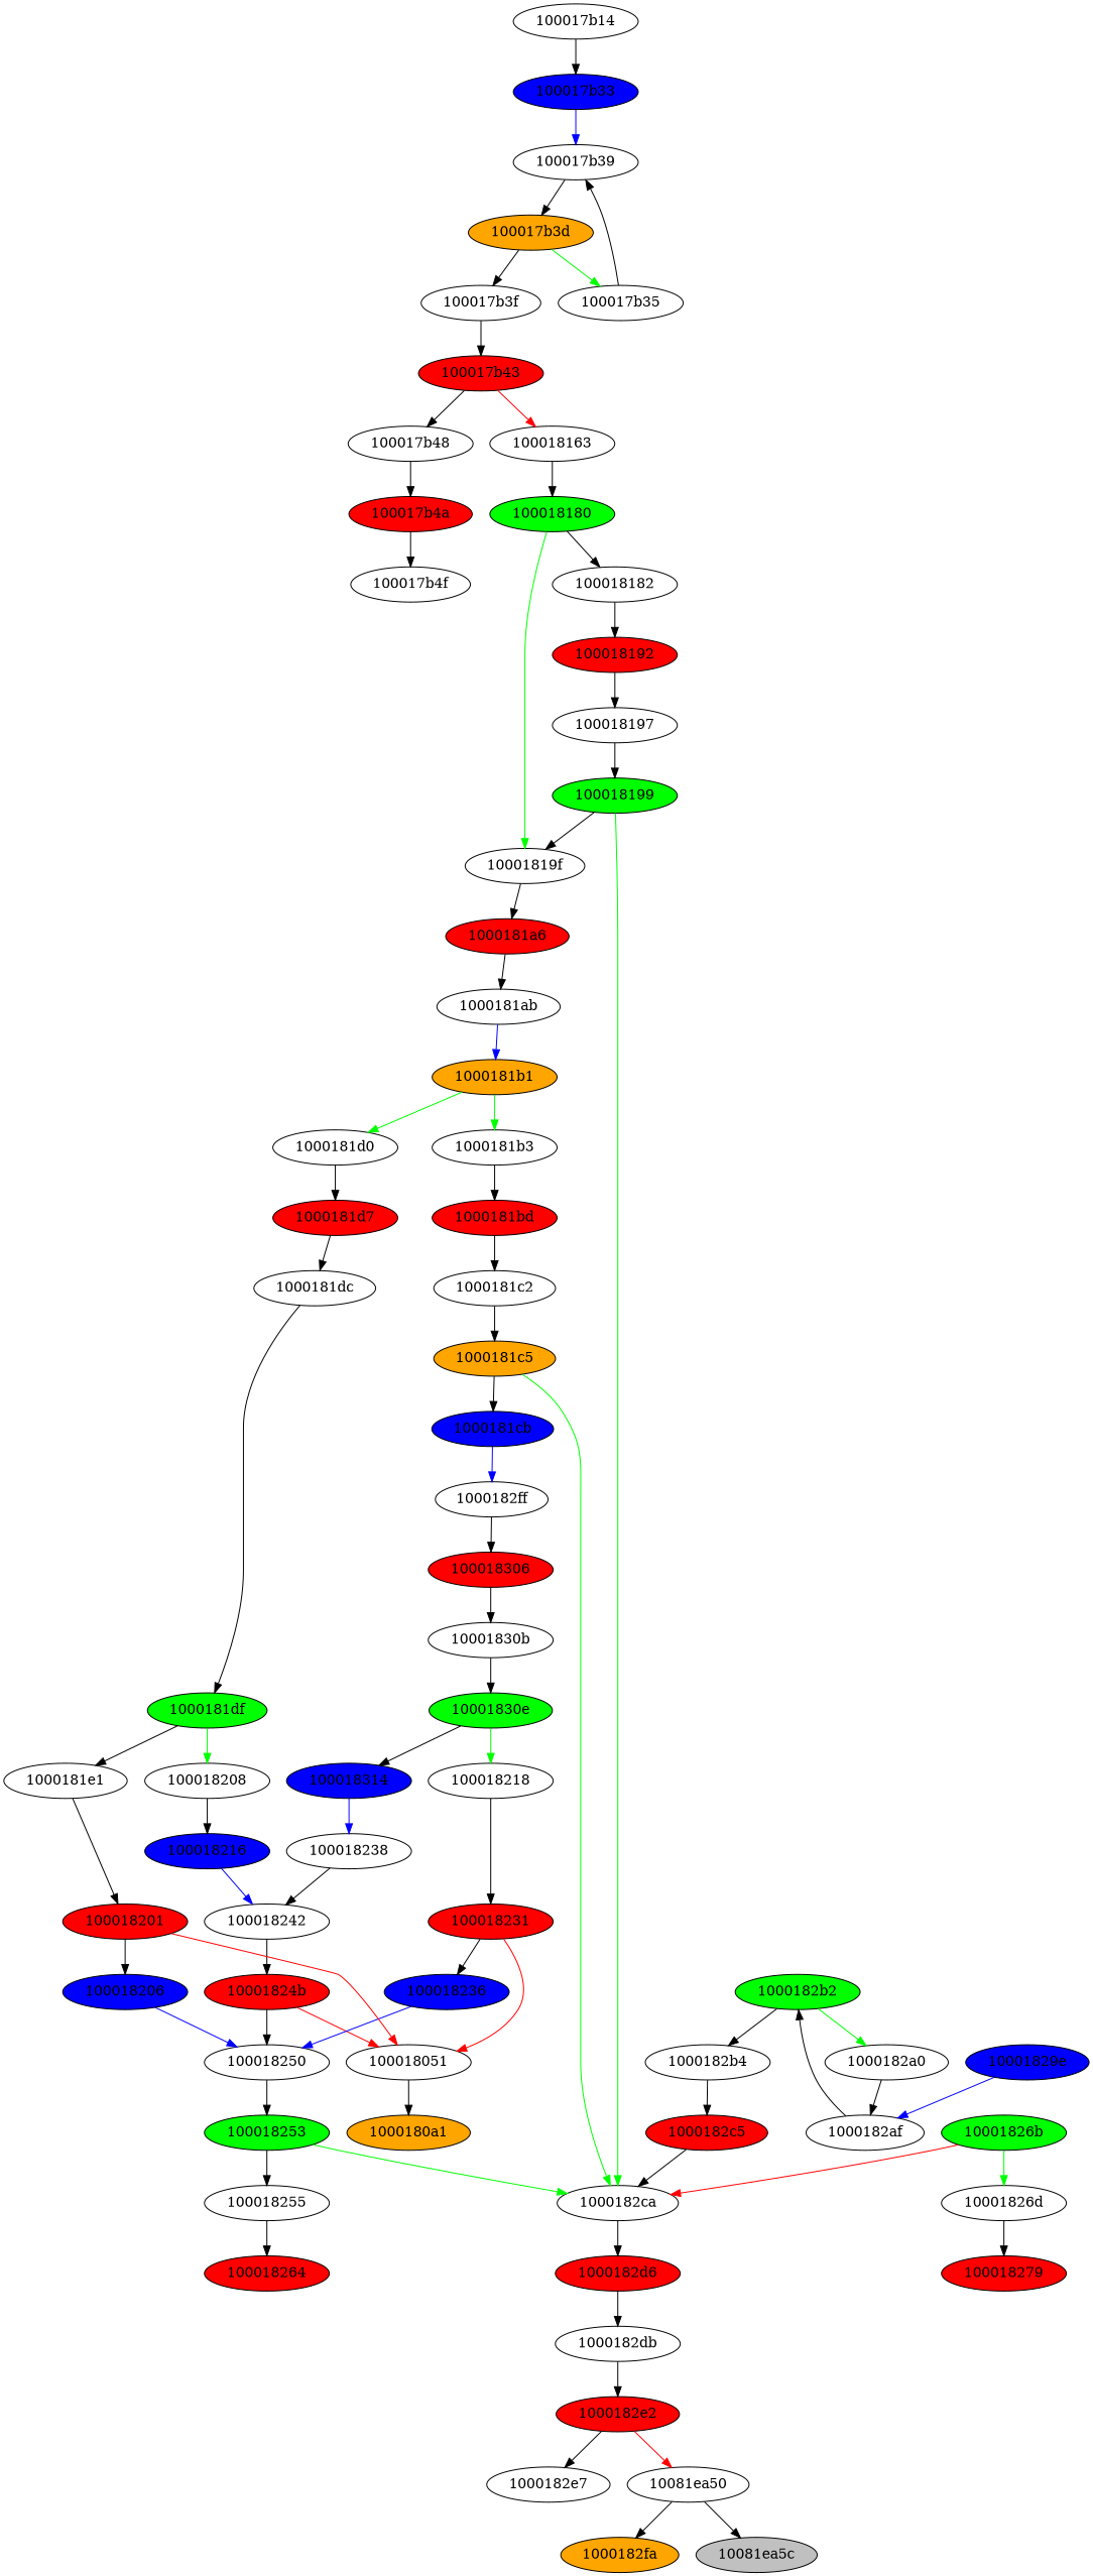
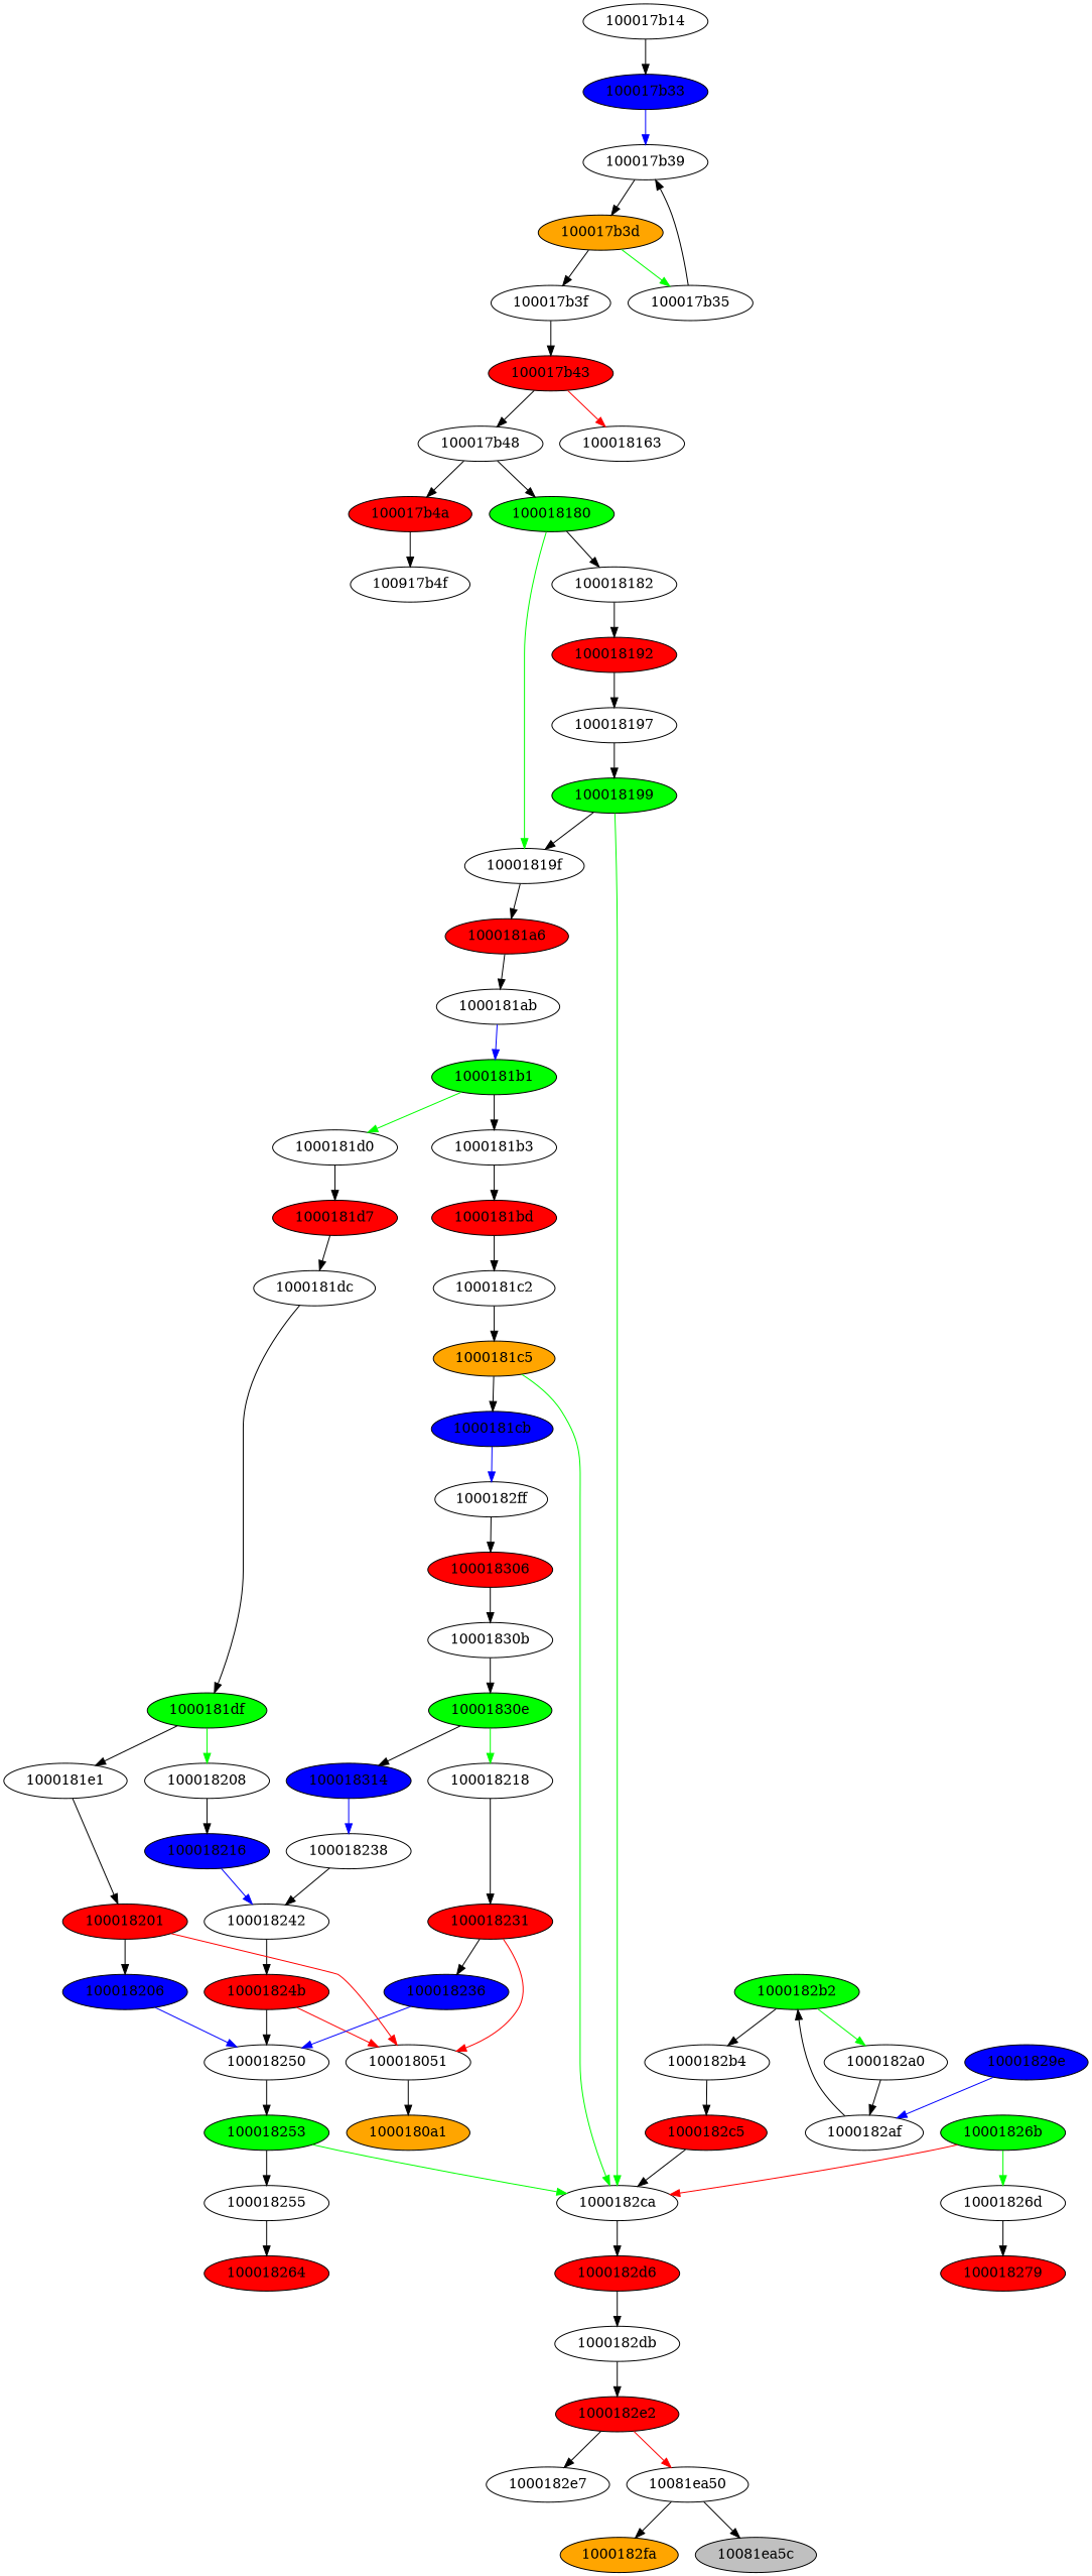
  digraph {
    node [style=filled]
    "100017b33" [fillcolor=blue]
    "100017b39" [style=""]
    "100017b14" [style=""]
    "100017b3d" [fillcolor=orange]
    "100017b3f" [style=""]
    "100017b35" [style=""]
    "100017b43" [fillcolor=red]
    "100017b48" [style=""]
    100018163 [style=""]
    "100017b4a" [fillcolor=red]
    100018180 [fillcolor=green]
-   "100017b4f" [style=""]
+   "100017b4f" [label="100917b4f" style=""]
    100018182 [style=""]
    "10001819f" [style=""]
    100018192 [fillcolor=red]
    "1000181a6" [fillcolor=red]
    100018197 [style=""]
    100018199 [fillcolor=green]
    "1000182ca" [style=""]
    "1000182d6" [fillcolor=red]
    "1000181ab" [style=""]
-   "1000181b1" [fillcolor=orange]
+   "1000181b1" [fillcolor=green]
    "1000181b3" [style=""]
    "1000181d0" [style=""]
    "1000181bd" [fillcolor=red]
    "1000181d7" [fillcolor=red]
    "1000181c2" [style=""]
    "1000181c5" [fillcolor=orange]
    "1000181cb" [fillcolor=blue]
    "1000182ff" [style=""]
    100018306 [fillcolor=red]
    "10001830b" [style=""]
    "10001830e" [fillcolor=green]
    100018314 [fillcolor=blue]
    100018218 [style=""]
    100018238 [style=""]
    100018231 [fillcolor=red]
    100018242 [style=""]
    "10001824b" [fillcolor=red]
    100018250 [style=""]
    100018051 [style=""]
    100018253 [fillcolor=green]
    "1000180a1" [fillcolor=orange]
    100018255 [style=""]
    100018264 [fillcolor=red]
    "10001826b" [fillcolor=green]
    "10001826d" [style=""]
    100018279 [fillcolor=red]
    "10001829e" [fillcolor=blue]
    "1000182af" [style=""]
    "1000182b2" [fillcolor=green]
    "1000182b4" [style=""]
    "1000182a0" [style=""]
    "1000182c5" [fillcolor=red]
    "1000182db" [style=""]
    "1000182e2" [fillcolor=red]
    "1000182e7" [style=""]
    "10081ea50" [style=""]
    "1000182fa" [fillcolor=orange]
    "10081ea5c" [fillcolor=grey]
    100018236 [fillcolor=blue]
    "1000181dc" [style=""]
    "1000181df" [fillcolor=green]
    "1000181e1" [style=""]
    100018208 [style=""]
    100018201 [fillcolor=red]
    100018216 [fillcolor=blue]
    100018206 [fillcolor=blue]
    "100017b33" -> "100017b39" [color=blue]
    "100017b39" -> "100017b3d"
    "100017b14" -> "100017b33"
    "100017b3d" -> "100017b3f"
    "100017b3d" -> "100017b35" [color=green]
    "100017b3f" -> "100017b43"
    "100017b35" -> "100017b39"
    "100017b43" -> "100017b48"
    "100017b43" -> 100018163 [color=red]
    "100017b48" -> "100017b4a"
-   100018163 -> 100018180
+   "100017b48" -> 100018180
    "100017b4a" -> "100017b4f"
    100018180 -> 100018182
    100018180 -> "10001819f" [color=green]
    100018182 -> 100018192
    "10001819f" -> "1000181a6"
    100018192 -> 100018197
    "1000181a6" -> "1000181ab"
    100018197 -> 100018199
    100018199 -> "10001819f"
    100018199 -> "1000182ca" [color=green]
    "1000182ca" -> "1000182d6"
    "1000182d6" -> "1000182db"
    "1000181ab" -> "1000181b1" [color=blue]
-   "1000181b1" -> "1000181b3" [color=green]
+   "1000181b1" -> "1000181b3"
    "1000181b1" -> "1000181d0" [color=green]
    "1000181b3" -> "1000181bd"
    "1000181d0" -> "1000181d7"
    "1000181bd" -> "1000181c2"
    "1000181d7" -> "1000181dc"
    "1000181c2" -> "1000181c5"
    "1000181c5" -> "1000182ca" [color=green]
    "1000181c5" -> "1000181cb"
    "1000181cb" -> "1000182ff" [color=blue]
    "1000182ff" -> 100018306
    100018306 -> "10001830b"
    "10001830b" -> "10001830e"
    "10001830e" -> 100018314
    "10001830e" -> 100018218 [color=green]
    100018314 -> 100018238 [color=blue]
    100018218 -> 100018231
    100018238 -> 100018242
    100018231 -> 100018051 [color=red]
    100018231 -> 100018236
    100018242 -> "10001824b"
    "10001824b" -> 100018250
    "10001824b" -> 100018051 [color=red]
    100018250 -> 100018253
    100018051 -> "1000180a1"
    100018253 -> "1000182ca" [color=green]
    100018253 -> 100018255
    100018255 -> 100018264
    "10001826b" -> "1000182ca" [color=red]
    "10001826b" -> "10001826d" [color=green]
    "10001826d" -> 100018279
    "10001829e" -> "1000182af" [color=blue]
    "1000182af" -> "1000182b2"
    "1000182b2" -> "1000182b4"
    "1000182b2" -> "1000182a0" [color=green]
    "1000182b4" -> "1000182c5"
    "1000182a0" -> "1000182af"
    "1000182c5" -> "1000182ca"
    "1000182db" -> "1000182e2"
    "1000182e2" -> "1000182e7"
    "1000182e2" -> "10081ea50" [color=red]
    "10081ea50" -> "1000182fa"
    "10081ea50" -> "10081ea5c"
    100018236 -> 100018250 [color=blue]
    "1000181dc" -> "1000181df"
    "1000181df" -> "1000181e1"
    "1000181df" -> 100018208 [color=green]
    "1000181e1" -> 100018201
    100018208 -> 100018216
    100018201 -> 100018051 [color=red]
    100018201 -> 100018206
    100018216 -> 100018242 [color=blue]
    100018206 -> 100018250 [color=blue]
  }
